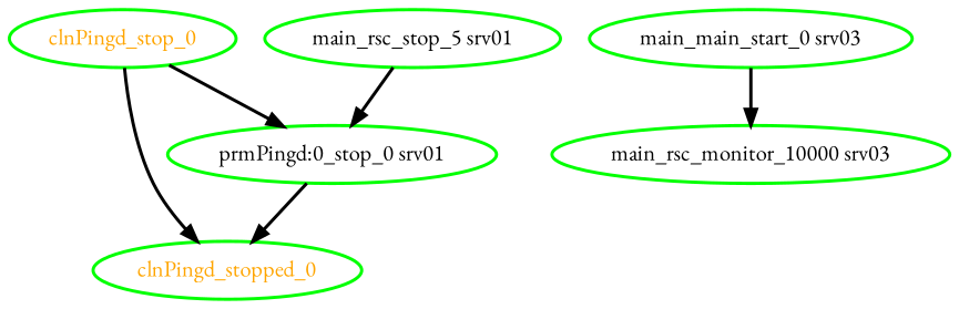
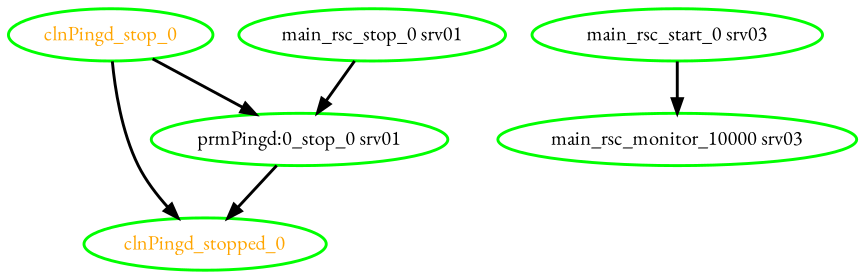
  digraph {
    fontname="EB Garamond"
    node [color=green fontcolor=black fontname="EB Garamond" style=bold]
    edge [fontname="EB Garamond" style=bold]
    clnPingd_stop_0 [fontcolor=orange]
    clnPingd_stopped_0 [fontcolor=orange]
    "prmPingd:0_stop_0 srv01"
-   "main_rsc_start_0 srv03" [label="main_main_start_0 srv03"]
+   "main_rsc_start_0 srv03"
    "main_rsc_monitor_10000 srv03"
-   "main_rsc_stop_0 srv01" [label="main_rsc_stop_5 srv01"]
+   "main_rsc_stop_0 srv01"
    clnPingd_stop_0 -> clnPingd_stopped_0
    clnPingd_stop_0 -> "prmPingd:0_stop_0 srv01"
    "prmPingd:0_stop_0 srv01" -> clnPingd_stopped_0
    "main_rsc_start_0 srv03" -> "main_rsc_monitor_10000 srv03"
    "main_rsc_stop_0 srv01" -> "prmPingd:0_stop_0 srv01"
  }
